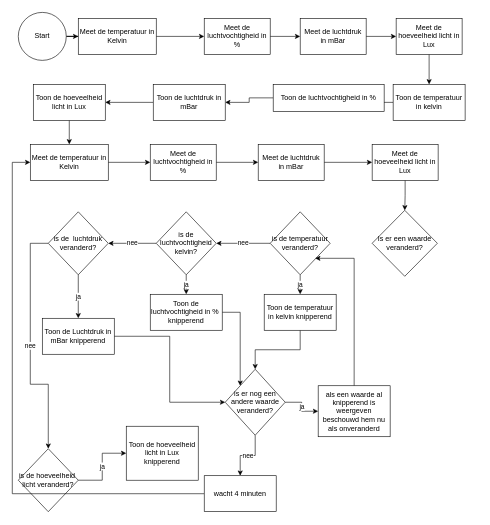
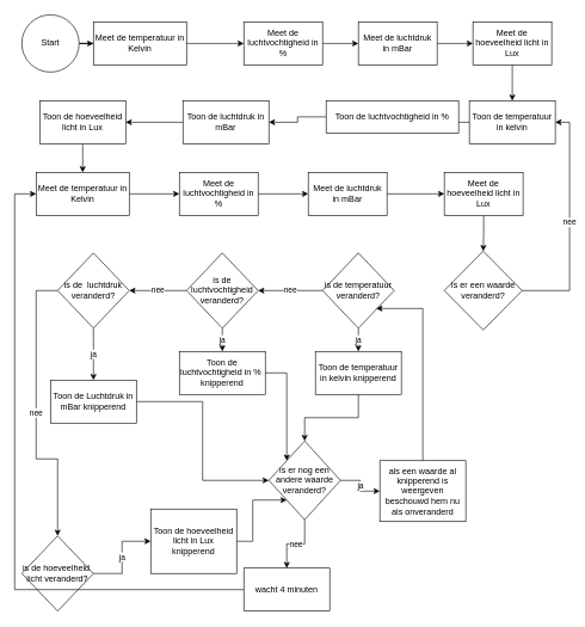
  <mxCell id="0" />
  <mxCell id="1" parent="0" />
  <mxCell id="2" value="" style="edgeStyle=orthogonalEdgeStyle;rounded=0;orthogonalLoop=1;jettySize=auto;html=1;" parent="1" source="3" target="5" edge="1"><mxGeometry relative="1" as="geometry" /></mxCell>
  <mxCell id="3" value="Start" style="ellipse;whiteSpace=wrap;html=1;aspect=fixed;" parent="1" vertex="1"><mxGeometry x="30" y="20" width="80" height="80" as="geometry" /></mxCell>
  <mxCell id="4" style="edgeStyle=orthogonalEdgeStyle;rounded=0;orthogonalLoop=1;jettySize=auto;html=1;entryX=0;entryY=0.5;entryDx=0;entryDy=0;" edge="1" parent="1" source="5" target="9"><mxGeometry relative="1" as="geometry" /></mxCell>
  <mxCell id="5" value="Meet de temperatuur in Kelvin" style="whiteSpace=wrap;html=1;" parent="1" vertex="1"><mxGeometry x="130" y="30" width="130" height="60" as="geometry" /></mxCell>
+ <mxCell id="6" value="nee" style="edgeStyle=orthogonalEdgeStyle;rounded=0;orthogonalLoop=1;jettySize=auto;html=1;entryX=1;entryY=0.5;entryDx=0;entryDy=0;" parent="1" source="7" target="15" edge="1"><mxGeometry relative="1" as="geometry"><mxPoint x="674.375" y="530" as="targetPoint" /><Array as="points"><mxPoint x="795" y="405" /><mxPoint x="795" y="170" /></Array></mxGeometry></mxCell>
  <mxCell id="7" value="Is er een waarde veranderd?" style="rhombus;whiteSpace=wrap;html=1;" parent="1" vertex="1"><mxGeometry x="620" y="350" width="108.75" height="110" as="geometry" /></mxCell>
  <mxCell id="8" value="" style="edgeStyle=orthogonalEdgeStyle;rounded=0;orthogonalLoop=1;jettySize=auto;html=1;" parent="1" source="9" target="11" edge="1"><mxGeometry relative="1" as="geometry" /></mxCell>
  <mxCell id="9" value="Meet de luchtvochtigheid in %" style="whiteSpace=wrap;html=1;" parent="1" vertex="1"><mxGeometry x="340" y="30" width="110" height="60" as="geometry" /></mxCell>
  <mxCell id="10" value="" style="edgeStyle=orthogonalEdgeStyle;rounded=0;orthogonalLoop=1;jettySize=auto;html=1;" parent="1" source="11" target="13" edge="1"><mxGeometry relative="1" as="geometry" /></mxCell>
  <mxCell id="11" value="Meet de luchtdruk in mBar" style="whiteSpace=wrap;html=1;" parent="1" vertex="1"><mxGeometry x="500" y="30" width="110" height="60" as="geometry" /></mxCell>
  <mxCell id="12" value="" style="edgeStyle=orthogonalEdgeStyle;rounded=0;orthogonalLoop=1;jettySize=auto;html=1;" parent="1" source="13" target="15" edge="1"><mxGeometry relative="1" as="geometry" /></mxCell>
  <mxCell id="13" value="Meet de hoeveelheid licht in Lux" style="whiteSpace=wrap;html=1;" parent="1" vertex="1"><mxGeometry x="660" y="30" width="110" height="60" as="geometry" /></mxCell>
  <mxCell id="14" value="" style="edgeStyle=orthogonalEdgeStyle;rounded=0;orthogonalLoop=1;jettySize=auto;html=1;" parent="1" source="15" target="17" edge="1"><mxGeometry relative="1" as="geometry" /></mxCell>
  <mxCell id="15" value="Toon de temperatuur in kelvin" style="whiteSpace=wrap;html=1;" parent="1" vertex="1"><mxGeometry x="655" y="140" width="120" height="60" as="geometry" /></mxCell>
  <mxCell id="16" value="" style="edgeStyle=orthogonalEdgeStyle;rounded=0;orthogonalLoop=1;jettySize=auto;html=1;" parent="1" source="17" target="19" edge="1"><mxGeometry relative="1" as="geometry" /></mxCell>
  <mxCell id="17" value="Toon de luchtvochtigheid in %" style="whiteSpace=wrap;html=1;" parent="1" vertex="1"><mxGeometry x="455" y="140" width="185" height="45" as="geometry" /></mxCell>
  <mxCell id="18" value="" style="edgeStyle=orthogonalEdgeStyle;rounded=0;orthogonalLoop=1;jettySize=auto;html=1;" parent="1" source="19" target="21" edge="1"><mxGeometry relative="1" as="geometry" /></mxCell>
  <mxCell id="19" value="Toon de luchtdruk in mBar" style="whiteSpace=wrap;html=1;" parent="1" vertex="1"><mxGeometry x="255" y="140" width="120" height="60" as="geometry" /></mxCell>
  <mxCell id="20" value="" style="edgeStyle=orthogonalEdgeStyle;rounded=0;orthogonalLoop=1;jettySize=auto;html=1;" parent="1" source="21" target="23" edge="1"><mxGeometry relative="1" as="geometry" /></mxCell>
  <mxCell id="21" value="Toon de hoeveelheid licht in Lux" style="whiteSpace=wrap;html=1;" parent="1" vertex="1"><mxGeometry x="55" y="140" width="120" height="60" as="geometry" /></mxCell>
  <mxCell id="22" style="edgeStyle=orthogonalEdgeStyle;rounded=0;orthogonalLoop=1;jettySize=auto;html=1;entryX=0;entryY=0.5;entryDx=0;entryDy=0;" edge="1" parent="1" source="23" target="25"><mxGeometry relative="1" as="geometry" /></mxCell>
  <mxCell id="23" value="Meet de temperatuur in Kelvin" style="whiteSpace=wrap;html=1;" parent="1" vertex="1"><mxGeometry x="50" y="240" width="130" height="60" as="geometry" /></mxCell>
  <mxCell id="24" value="" style="edgeStyle=orthogonalEdgeStyle;rounded=0;orthogonalLoop=1;jettySize=auto;html=1;" parent="1" source="25" target="27" edge="1"><mxGeometry relative="1" as="geometry" /></mxCell>
  <mxCell id="25" value="Meet de luchtvochtigheid in %" style="whiteSpace=wrap;html=1;" parent="1" vertex="1"><mxGeometry x="250" y="240" width="110" height="60" as="geometry" /></mxCell>
  <mxCell id="26" value="" style="edgeStyle=orthogonalEdgeStyle;rounded=0;orthogonalLoop=1;jettySize=auto;html=1;" parent="1" source="27" target="29" edge="1"><mxGeometry relative="1" as="geometry" /></mxCell>
  <mxCell id="27" value="Meet de luchtdruk in mBar" style="whiteSpace=wrap;html=1;" parent="1" vertex="1"><mxGeometry x="430" y="240" width="110" height="60" as="geometry" /></mxCell>
  <mxCell id="28" value="" style="edgeStyle=orthogonalEdgeStyle;rounded=0;orthogonalLoop=1;jettySize=auto;html=1;" parent="1" source="29" target="7" edge="1"><mxGeometry relative="1" as="geometry" /></mxCell>
  <mxCell id="29" value="Meet de hoeveelheid licht in Lux" style="whiteSpace=wrap;html=1;" parent="1" vertex="1"><mxGeometry x="620" y="240" width="110" height="60" as="geometry" /></mxCell>
  <mxCell id="30" value="nee" style="edgeStyle=orthogonalEdgeStyle;rounded=0;orthogonalLoop=1;jettySize=auto;html=1;" parent="1" source="32" target="35" edge="1"><mxGeometry relative="1" as="geometry" /></mxCell>
  <mxCell id="31" value="ja" style="edgeStyle=orthogonalEdgeStyle;rounded=0;orthogonalLoop=1;jettySize=auto;html=1;" parent="1" source="32" target="42" edge="1"><mxGeometry relative="1" as="geometry" /></mxCell>
  <mxCell id="32" value="is de temperatuur veranderd?" style="rhombus;whiteSpace=wrap;html=1;" parent="1" vertex="1"><mxGeometry x="450" y="352.5" width="100" height="105" as="geometry" /></mxCell>
  <mxCell id="33" value="nee" style="edgeStyle=orthogonalEdgeStyle;rounded=0;orthogonalLoop=1;jettySize=auto;html=1;" parent="1" source="35" target="38" edge="1"><mxGeometry relative="1" as="geometry" /></mxCell>
  <mxCell id="34" value="ja" style="edgeStyle=orthogonalEdgeStyle;rounded=0;orthogonalLoop=1;jettySize=auto;html=1;" parent="1" source="35" target="44" edge="1"><mxGeometry relative="1" as="geometry" /></mxCell>
- <mxCell id="35" value="is de luchtvochtigheid kelvin?" style="rhombus;whiteSpace=wrap;html=1;" parent="1" vertex="1"><mxGeometry x="260" y="352.5" width="100" height="105" as="geometry" /></mxCell>
+ <mxCell id="35" value="is de luchtvochtigheid veranderd?" style="rhombus;whiteSpace=wrap;html=1;" parent="1" vertex="1"><mxGeometry x="260" y="352.5" width="100" height="105" as="geometry" /></mxCell>
  <mxCell id="36" value="nee" style="edgeStyle=orthogonalEdgeStyle;rounded=0;orthogonalLoop=1;jettySize=auto;html=1;entryX=0.5;entryY=0;entryDx=0;entryDy=0;" parent="1" source="38" target="40" edge="1"><mxGeometry relative="1" as="geometry"><Array as="points"><mxPoint x="50" y="405" /><mxPoint x="50" y="640" /><mxPoint x="80" y="640" /></Array></mxGeometry></mxCell>
  <mxCell id="37" value="ja" style="edgeStyle=orthogonalEdgeStyle;rounded=0;orthogonalLoop=1;jettySize=auto;html=1;" parent="1" source="38" target="46" edge="1"><mxGeometry relative="1" as="geometry" /></mxCell>
  <mxCell id="38" value="is de&amp;nbsp; luchtdruk veranderd?" style="rhombus;whiteSpace=wrap;html=1;" parent="1" vertex="1"><mxGeometry x="80" y="352.5" width="100" height="105" as="geometry" /></mxCell>
  <mxCell id="39" value="ja" style="edgeStyle=orthogonalEdgeStyle;rounded=0;orthogonalLoop=1;jettySize=auto;html=1;" parent="1" source="40" target="48" edge="1"><mxGeometry relative="1" as="geometry" /></mxCell>
  <mxCell id="40" value="is de hoeveelheid&amp;nbsp;&lt;br&gt;licht veranderd?" style="rhombus;whiteSpace=wrap;html=1;" parent="1" vertex="1"><mxGeometry x="30" y="747.5" width="100" height="105" as="geometry" /></mxCell>
  <mxCell id="41" value="" style="edgeStyle=orthogonalEdgeStyle;rounded=0;orthogonalLoop=1;jettySize=auto;html=1;" parent="1" source="42" target="51" edge="1"><mxGeometry relative="1" as="geometry" /></mxCell>
  <mxCell id="42" value="Toon de temperatuur in kelvin knipperend" style="whiteSpace=wrap;html=1;" parent="1" vertex="1"><mxGeometry x="440" y="490" width="120" height="60" as="geometry" /></mxCell>
  <mxCell id="43" style="edgeStyle=orthogonalEdgeStyle;rounded=0;orthogonalLoop=1;jettySize=auto;html=1;entryX=0;entryY=0;entryDx=0;entryDy=0;" parent="1" source="44" target="51" edge="1"><mxGeometry relative="1" as="geometry" /></mxCell>
  <mxCell id="44" value="Toon de luchtvochtigheid in %&amp;nbsp;&lt;br&gt;knipperend" style="whiteSpace=wrap;html=1;" parent="1" vertex="1"><mxGeometry x="250" y="490" width="120" height="60" as="geometry" /></mxCell>
  <mxCell id="45" style="edgeStyle=orthogonalEdgeStyle;rounded=0;orthogonalLoop=1;jettySize=auto;html=1;entryX=0;entryY=0.5;entryDx=0;entryDy=0;" parent="1" source="46" target="51" edge="1"><mxGeometry relative="1" as="geometry" /></mxCell>
  <mxCell id="46" value="Toon de Luchtdruk in mBar knipperend" style="whiteSpace=wrap;html=1;" parent="1" vertex="1"><mxGeometry x="70" y="530" width="120" height="60" as="geometry" /></mxCell>
+ <mxCell id="47" style="edgeStyle=orthogonalEdgeStyle;rounded=0;orthogonalLoop=1;jettySize=auto;html=1;entryX=0;entryY=1;entryDx=0;entryDy=0;" parent="1" source="48" target="51" edge="1"><mxGeometry relative="1" as="geometry" /></mxCell>
  <mxCell id="48" value="Toon de hoeveelheid licht in Lux knipperend" style="whiteSpace=wrap;html=1;" parent="1" vertex="1"><mxGeometry x="210" y="710" width="120" height="90" as="geometry" /></mxCell>
  <mxCell id="49" value="nee" style="edgeStyle=orthogonalEdgeStyle;rounded=0;orthogonalLoop=1;jettySize=auto;html=1;" parent="1" source="51" target="53" edge="1"><mxGeometry relative="1" as="geometry" /></mxCell>
  <mxCell id="50" value="ja" style="edgeStyle=orthogonalEdgeStyle;rounded=0;orthogonalLoop=1;jettySize=auto;html=1;" parent="1" source="51" target="55" edge="1"><mxGeometry relative="1" as="geometry" /></mxCell>
  <mxCell id="51" value="is er nog een andere waarde veranderd?" style="rhombus;whiteSpace=wrap;html=1;" parent="1" vertex="1"><mxGeometry x="375" y="615" width="100" height="110" as="geometry" /></mxCell>
  <mxCell id="52" style="edgeStyle=orthogonalEdgeStyle;rounded=0;orthogonalLoop=1;jettySize=auto;html=1;entryX=0;entryY=0.5;entryDx=0;entryDy=0;" parent="1" source="53" target="23" edge="1"><mxGeometry relative="1" as="geometry"><Array as="points"><mxPoint x="20" y="823" /><mxPoint x="20" y="270" /></Array></mxGeometry></mxCell>
  <mxCell id="53" value="wacht 4 minuten" style="whiteSpace=wrap;html=1;" parent="1" vertex="1"><mxGeometry x="340" y="792.5" width="120" height="60" as="geometry" /></mxCell>
  <mxCell id="54" style="edgeStyle=orthogonalEdgeStyle;rounded=0;orthogonalLoop=1;jettySize=auto;html=1;" parent="1" source="55" edge="1"><mxGeometry relative="1" as="geometry"><mxPoint x="525" y="430" as="targetPoint" /><Array as="points"><mxPoint x="590" y="430" /></Array></mxGeometry></mxCell>
  <mxCell id="55" value="als een waarde al knipperend is weergeven beschouwd hem nu als onveranderd" style="whiteSpace=wrap;html=1;" parent="1" vertex="1"><mxGeometry x="530" y="642.5" width="120" height="85" as="geometry" /></mxCell>
